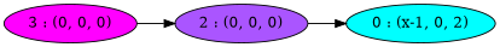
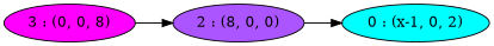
  digraph {
    rankdir=LR
    node [margin="0.11, 0.055" shape=ellipse style=filled]
    n1 [fillcolor="#00ffffff" label="0 : (x-1, 0, 2)"]
-   n2 [fillcolor="#aa55ffff" label="2 : (0, 0, 0)"]
-   n3 [fillcolor="#ff00ffff" label="3 : (0, 0, 0)"]
+   n2 [fillcolor="#aa55ffff" label="2 : (8, 0, 0)"]
+   n3 [fillcolor="#ff00ffff" label="3 : (0, 0, 8)"]
    subgraph sub_1 {
      rank=same
      n1
    }
    n2 -> n1
    n3 -> n2
  }
